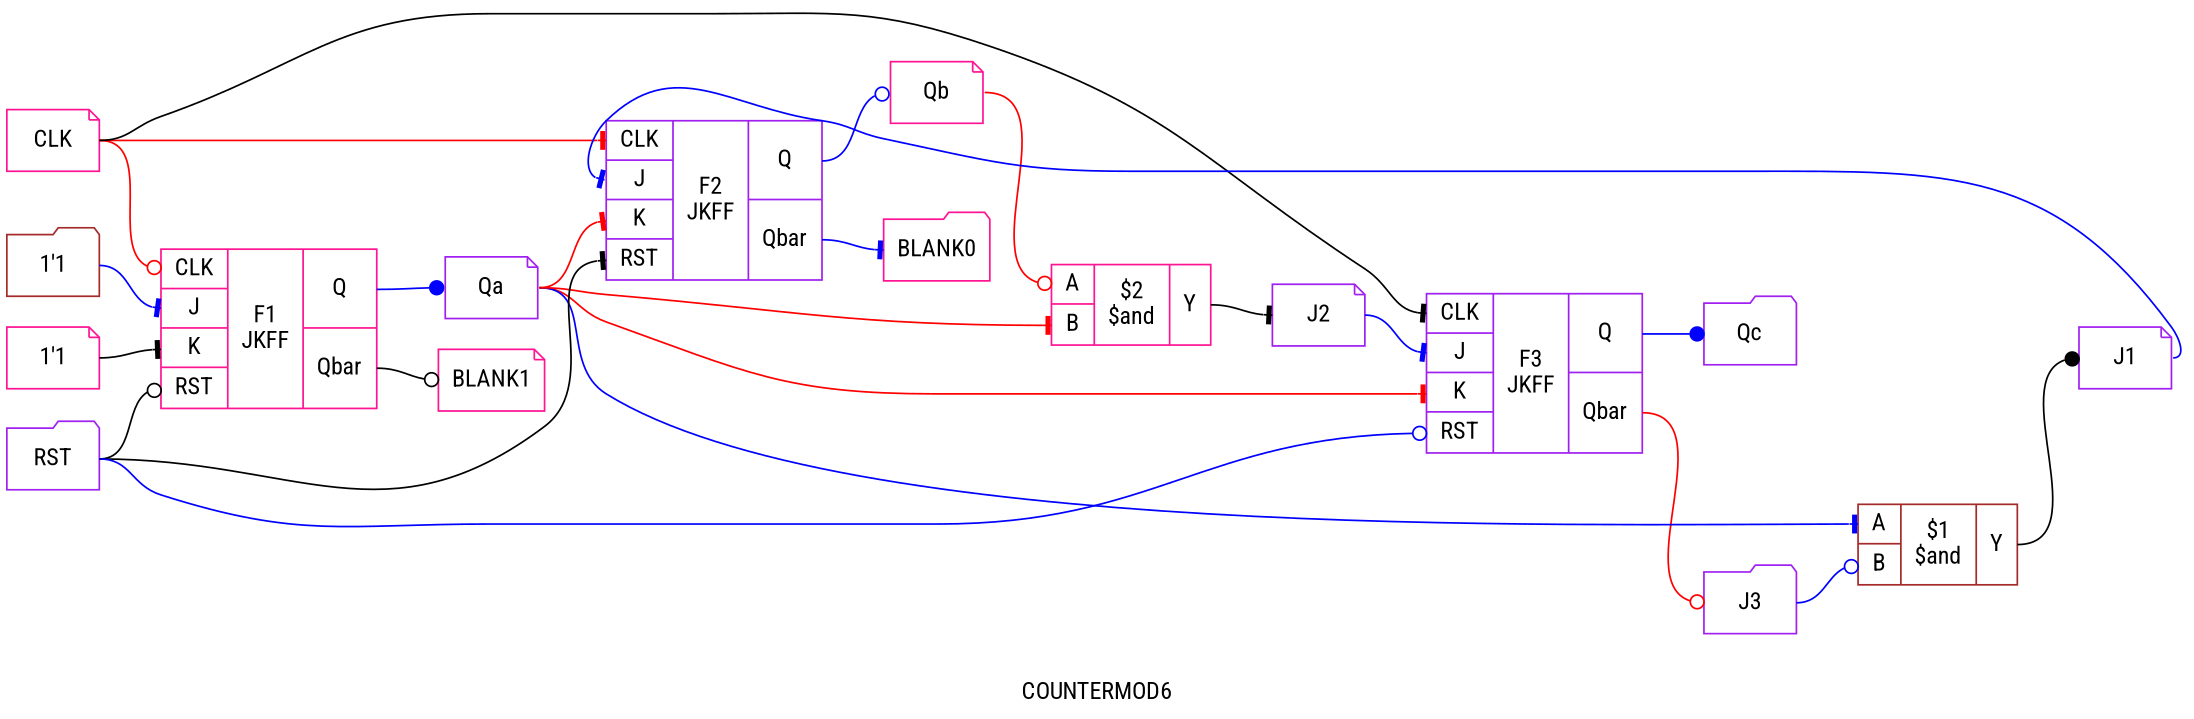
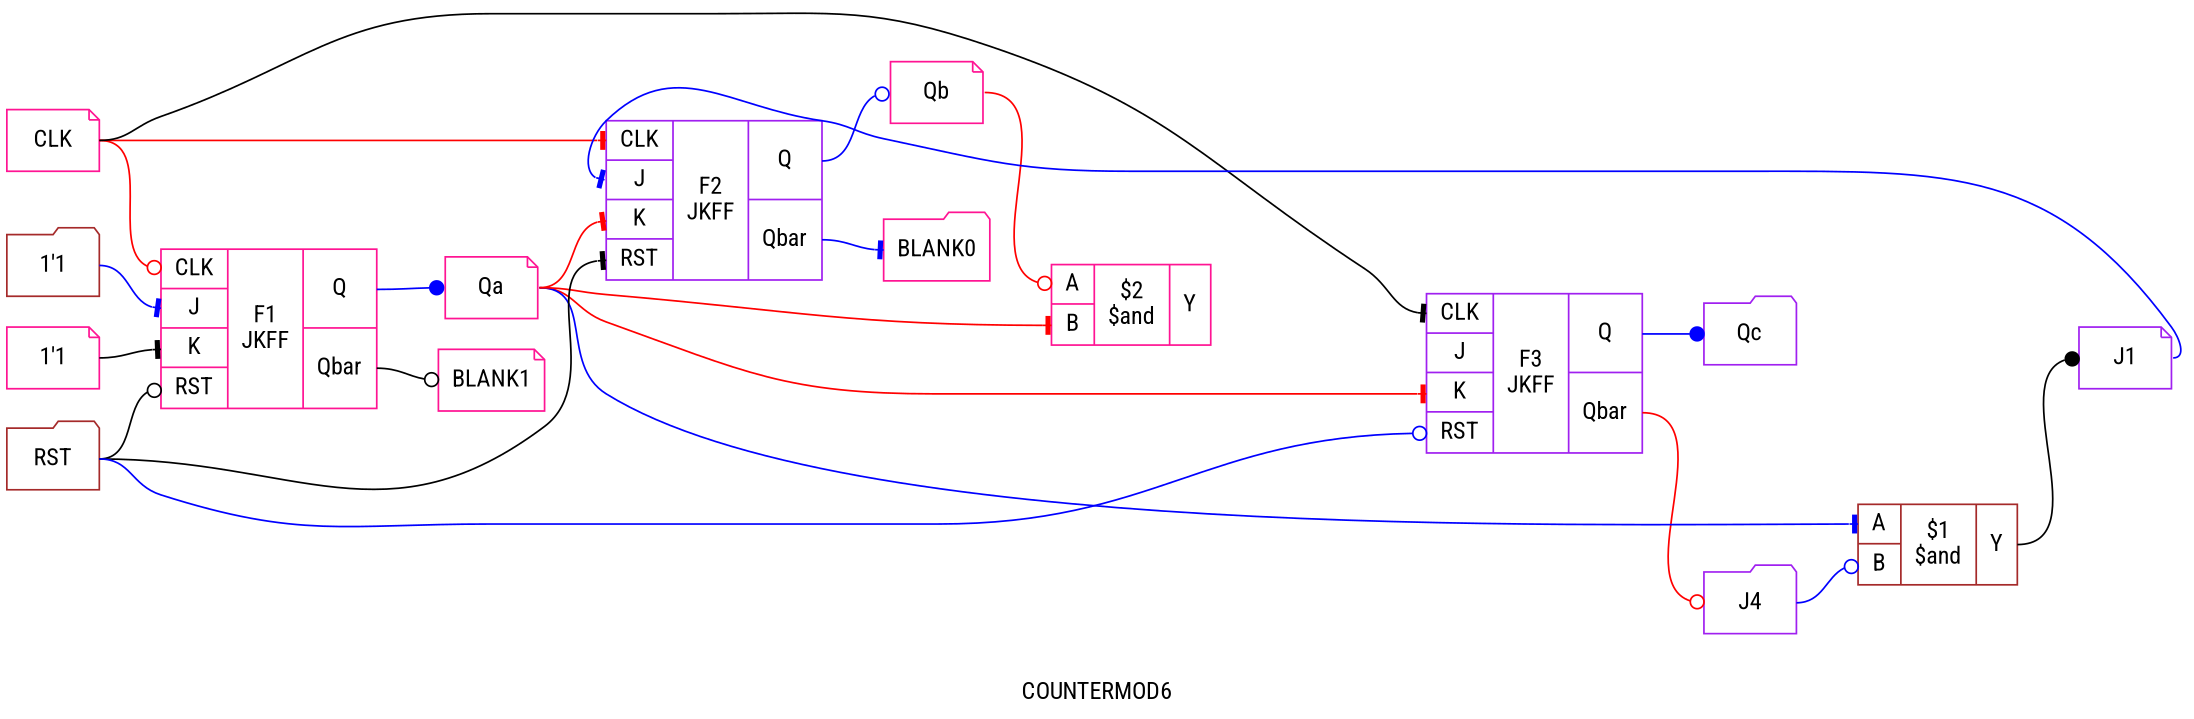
  digraph {
    fontname="Roboto Condensed"
    label=COUNTERMOD6
    rankdir=LR
    remincross=true
    node [color=deeppink fontcolor=black fontname="Roboto Condensed" shape=note]
    edge [arrowhead=tee color=blue fontcolor=black fontname="Roboto Condensed" headport=w tailport=e]
    n1 [label=BLANK1]
    n2 [label=BLANK0 shape=folder]
    n3 [label=CLK]
    n4 [label="{{<p3> CLK|<p16> J|<p17> K|<p10> RST}|F1\nJKFF|{<p18> Q|<p19> Qbar}}" shape=record fontcolor=""]
    n5 [color=purple label="{{<p3> CLK|<p16> J|<p17> K|<p10> RST}|F2\nJKFF|{<p18> Q|<p19> Qbar}}" shape=record fontcolor=""]
    n6 [color=purple label="{{<p3> CLK|<p16> J|<p17> K|<p10> RST}|F3\nJKFF|{<p18> Q|<p19> Qbar}}" shape=record fontcolor=""]
-   n7 [color=purple label=Qa]
+   n7 [label=Qa]
    n8 [label=Qb]
-   n9 [color=purple label=J3 shape=folder]
+   n9 [color=purple label=J4 shape=folder]
    n10 [color=purple label=Qc shape=folder]
    n11 [color=purple label=J1]
-   n12 [color=purple label=J2]
    n13 [color=brown label="{{<p11> A|<p12> B}|$1\n$and|{<p13> Y}}" shape=record fontcolor=""]
    n14 [label="{{<p11> A|<p12> B}|$2\n$and|{<p13> Y}}" shape=record fontcolor=""]
-   n15 [color=purple label=RST shape=folder]
+   n15 [color=brown label=RST shape=folder]
    n16 [color=brown label="1'1" shape=folder fontcolor=""]
    n17 [label="1'1" fontcolor=""]
    n3 -> n4 [arrowhead=odot color=red headport="p3:w"]
    n3 -> n5 [color=red headport="p3:w"]
    n3 -> n6 [color=black headport="p3:w"]
    n4 -> n1 [arrowhead=odot color=black tailport="p19:e"]
    n4 -> n7 [arrowhead=dot tailport="p18:e"]
    n5 -> n2 [tailport="p19:e"]
    n5 -> n8 [arrowhead=odot tailport="p18:e"]
    n6 -> n9 [arrowhead=odot color=red tailport="p19:e"]
    n6 -> n10 [arrowhead=dot tailport="p18:e"]
    n7 -> n5 [color=red headport="p17:w"]
    n7 -> n6 [color=red headport="p17:w"]
    n7 -> n13 [headport="p11:w"]
    n7 -> n14 [color=red headport="p12:w"]
    n8 -> n14 [arrowhead=odot color=red headport="p11:w"]
    n9 -> n13 [arrowhead=odot headport="p12:w"]
    n11 -> n5 [headport="p16:w"]
-   n12 -> n6 [headport="p16:w"]
    n13 -> n11 [arrowhead=dot color=black tailport="p13:e"]
-   n14 -> n12 [color=black tailport="p13:e"]
    n15 -> n4 [arrowhead=odot color=black headport="p10:w"]
    n15 -> n5 [color=black headport="p10:w"]
    n15 -> n6 [arrowhead=odot headport="p10:w"]
    n16 -> n4 [headport="p16:w"]
    n17 -> n4 [color=black headport="p17:w"]
  }
